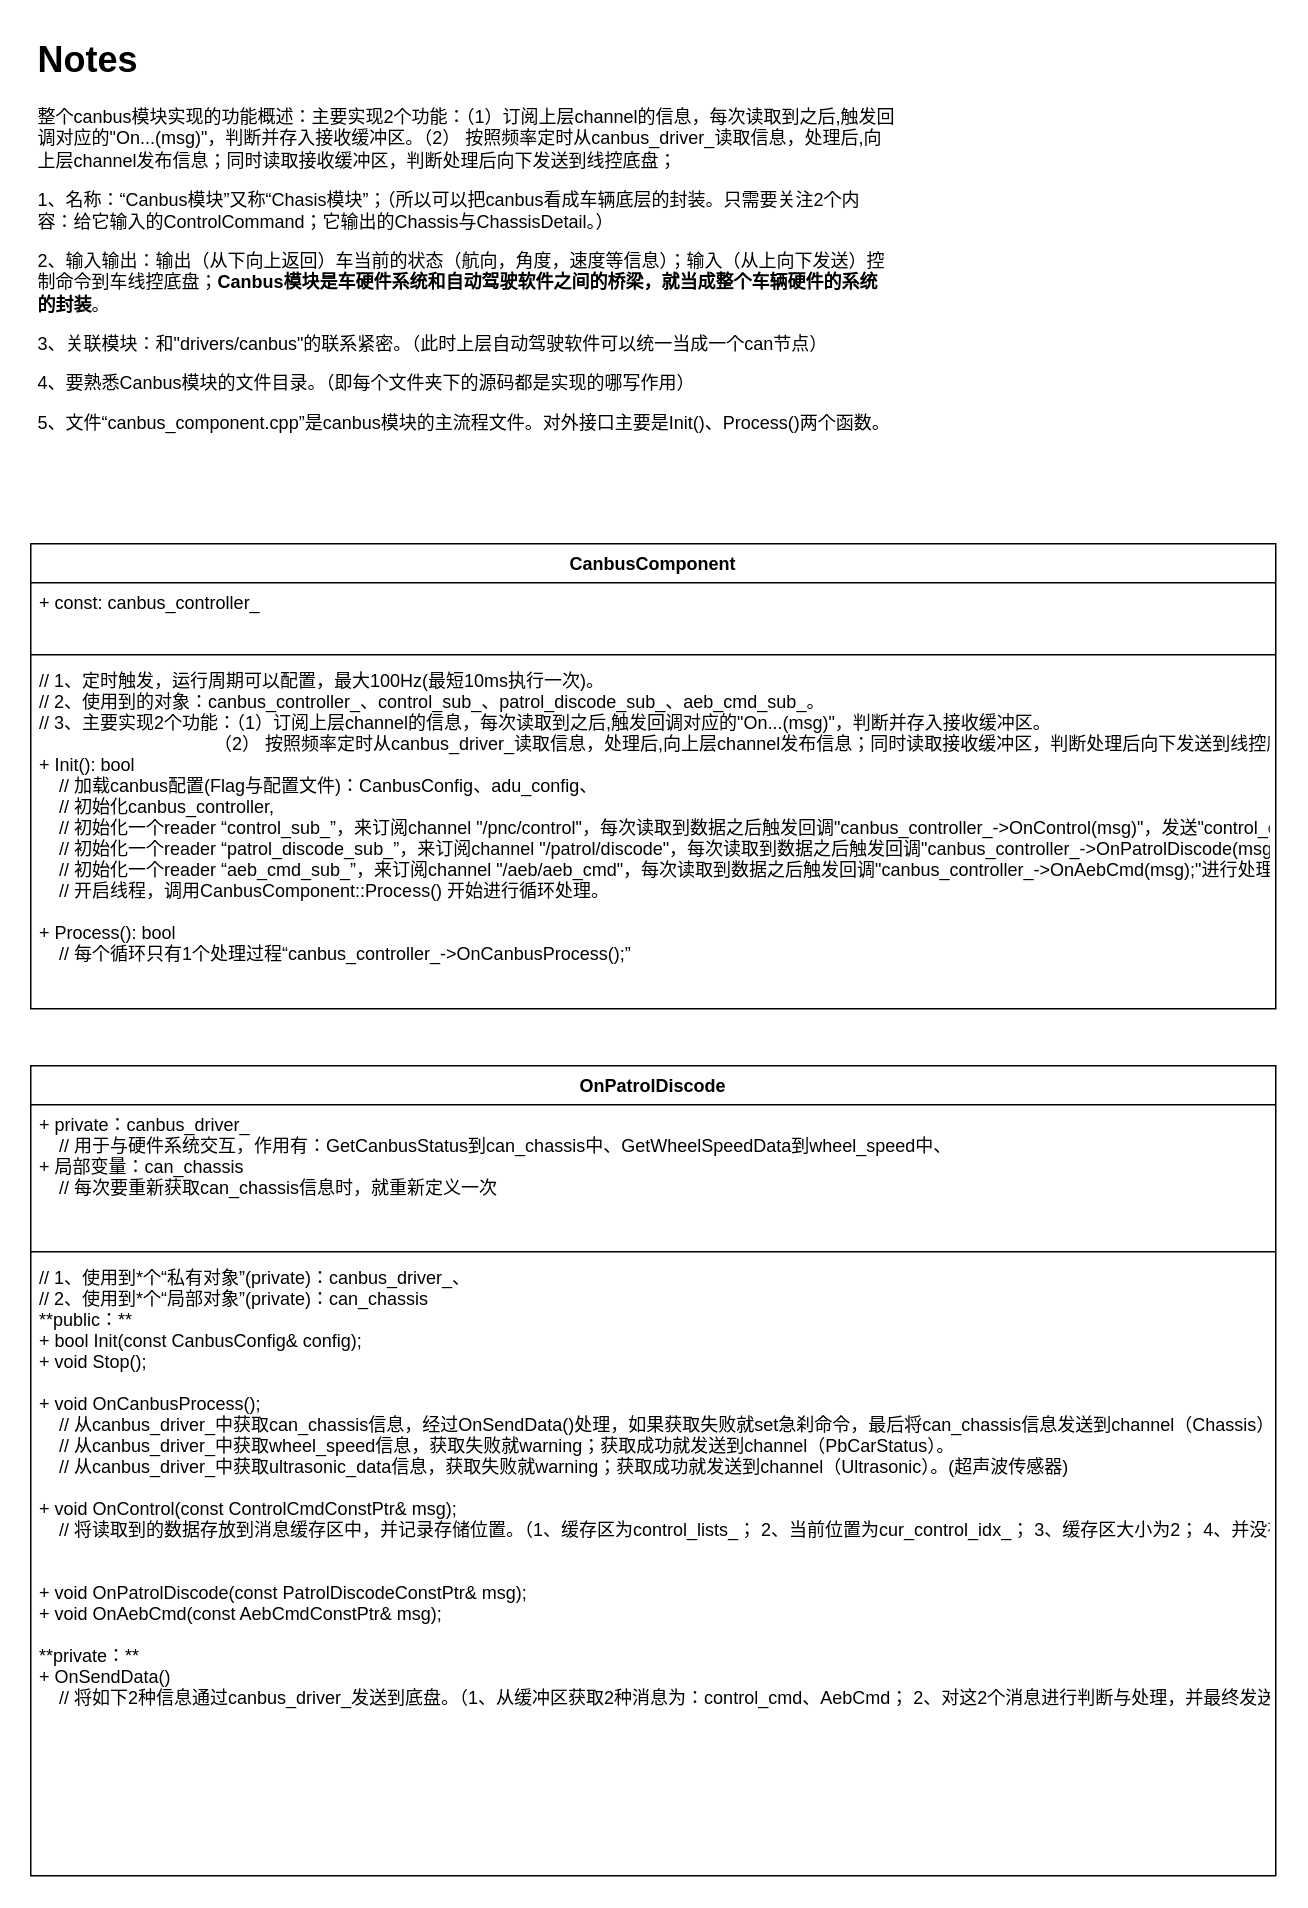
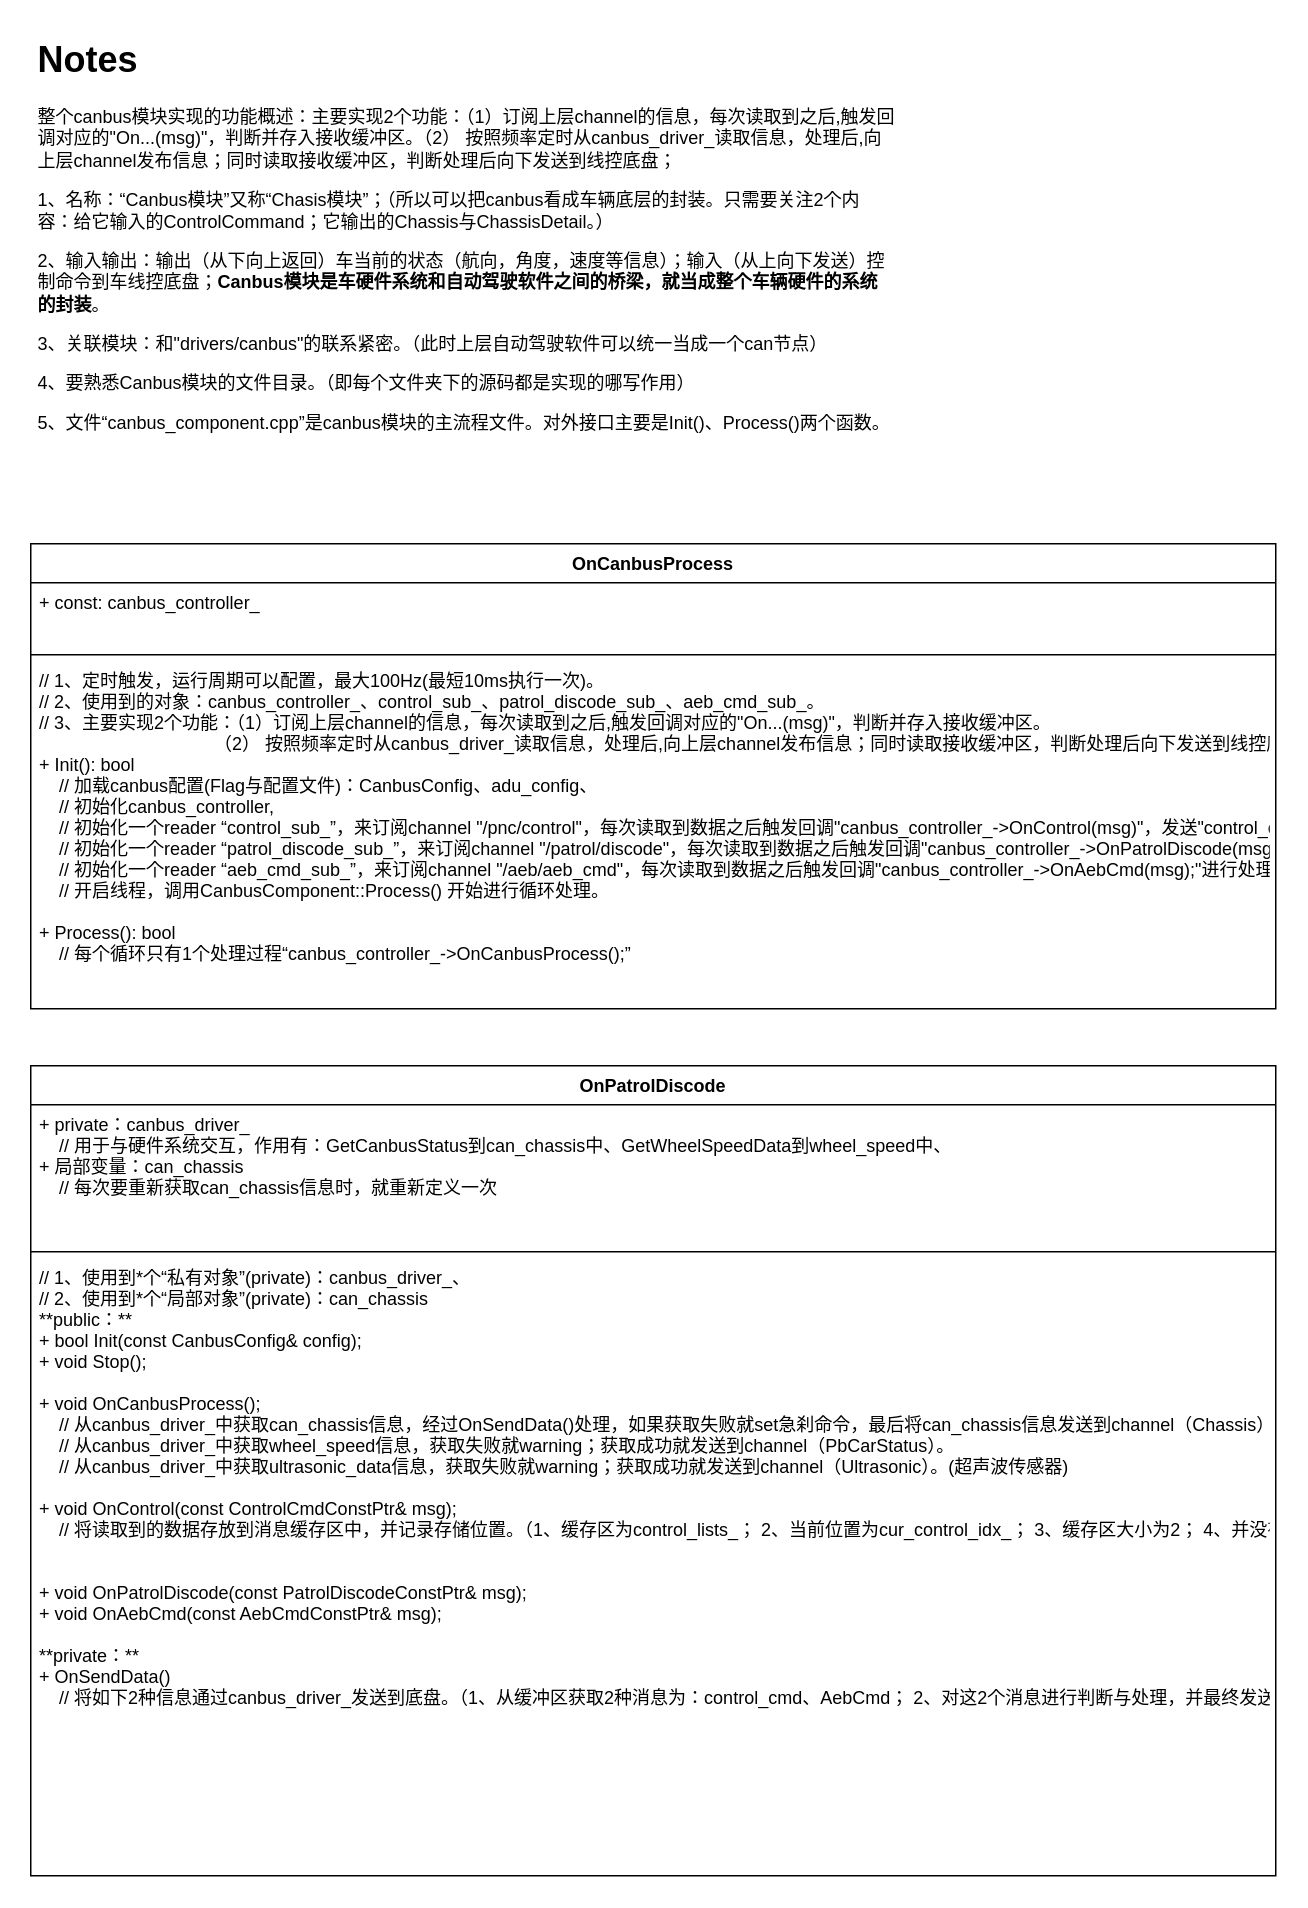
  <mxCell id="0" />
  <mxCell id="1" parent="0" />
  <mxCell id="2" value="&lt;h1&gt;Notes&lt;/h1&gt;&lt;div&gt;整个canbus模块实现的功能概述：主要实现2个功能：（1）订阅上层channel的信息，每次读取到之后,触发回调对应的&quot;On...(msg)&quot;，判断并存入接收缓冲区。（2）       按照频率定时从canbus_driver_读取信息，处理后,向上层channel发布信息；同时读取接收缓冲区，判断处理后向下发送到线控底盘；&lt;/div&gt;&lt;p&gt;1、名称：“Canbus模块”又称“Chasis模块”；（所以可以把canbus看成车辆底层的封装。只需要关注2个内容：给它输入的ControlCommand；它输出的Chassis与ChassisDetail。）&lt;/p&gt;&lt;p&gt;2、输入输出：输出（从下向上返回）车当前的状态（航向，角度，速度等信息）；输入（从上向下发送）控制命令到车线控底盘；&lt;b&gt;Canbus模块是车硬件系统和自动驾驶软件之间的桥梁，就当成整个车辆硬件的系统的封装&lt;/b&gt;。&lt;/p&gt;&lt;p&gt;3、关联模块：和&quot;drivers/canbus&quot;的联系紧密。（此时上层自动驾驶软件可以统一当成一个can节点）&lt;/p&gt;&lt;p&gt;4、要熟悉Canbus模块的文件目录。（即每个文件夹下的源码都是实现的哪写作用）&lt;/p&gt;&lt;p&gt;5、文件“canbus_component.cpp”是canbus模块的主流程文件。对外接口主要是Init()、Process()两个函数。&lt;br&gt;&lt;/p&gt;" style="text;html=1;strokeColor=none;fillColor=none;spacing=5;spacingTop=-20;whiteSpace=wrap;overflow=hidden;rounded=0;" vertex="1" parent="1"><mxGeometry x="20" y="20" width="580" height="310" as="geometry" /></mxCell>
- <mxCell id="3" value="CanbusComponent&#10;&#10;" style="swimlane;fontStyle=1;align=center;verticalAlign=top;childLayout=stackLayout;horizontal=1;startSize=26;horizontalStack=0;resizeParent=1;resizeParentMax=0;resizeLast=0;collapsible=1;marginBottom=0;" vertex="1" parent="1"><mxGeometry x="20" y="362" width="830" height="310" as="geometry" /></mxCell>
+ <mxCell id="3" value="OnCanbusProcess&#10;&#10;" style="swimlane;fontStyle=1;align=center;verticalAlign=top;childLayout=stackLayout;horizontal=1;startSize=26;horizontalStack=0;resizeParent=1;resizeParentMax=0;resizeLast=0;collapsible=1;marginBottom=0;" vertex="1" parent="1"><mxGeometry x="20" y="362" width="830" height="310" as="geometry" /></mxCell>
  <mxCell id="4" value="+ const: canbus_controller_" style="text;strokeColor=none;fillColor=none;align=left;verticalAlign=top;spacingLeft=4;spacingRight=4;overflow=hidden;rotatable=0;points=[[0,0.5],[1,0.5]];portConstraint=eastwest;" vertex="1" parent="3"><mxGeometry y="26" width="830" height="44" as="geometry" /></mxCell>
  <mxCell id="5" value="" style="line;strokeWidth=1;fillColor=none;align=left;verticalAlign=middle;spacingTop=-1;spacingLeft=3;spacingRight=3;rotatable=0;labelPosition=right;points=[];portConstraint=eastwest;" vertex="1" parent="3"><mxGeometry y="70" width="830" height="8" as="geometry" /></mxCell>
  <mxCell id="6" value="// 1、定时触发，运行周期可以配置，最大100Hz(最短10ms执行一次)。&#10;// 2、使用到的对象：canbus_controller_、control_sub_、patrol_discode_sub_、aeb_cmd_sub_。&#10;// 3、主要实现2个功能：（1）订阅上层channel的信息，每次读取到之后,触发回调对应的&quot;On...(msg)&quot;，判断并存入接收缓冲区。&#10;                                   （2）       按照频率定时从canbus_driver_读取信息，处理后,向上层channel发布信息；同时读取接收缓冲区，判断处理后向下发送到线控底盘；&#10;+ Init(): bool&#10;    // 加载canbus配置(Flag与配置文件)：CanbusConfig、adu_config、&#10;    // 初始化canbus_controller,&#10;    // 初始化一个reader “control_sub_”，来订阅channel &quot;/pnc/control&quot;，每次读取到数据之后触发回调&quot;canbus_controller_-&gt;OnControl(msg)&quot;，发送&quot;control_command&quot;到线控底盘。 &#10;    // 初始化一个reader “patrol_discode_sub_”，来订阅channel &quot;/patrol/discode&quot;，每次读取到数据之后触发回调&quot;canbus_controller_-&gt;OnPatrolDiscode(msg);&quot;进行处理。&#10;    // 初始化一个reader “aeb_cmd_sub_”，来订阅channel &quot;/aeb/aeb_cmd&quot;，每次读取到数据之后触发回调&quot;canbus_controller_-&gt;OnAebCmd(msg);&quot;进行处理。&#10;    // 开启线程，调用CanbusComponent::Process() 开始进行循环处理。&#10;&#10;+ Process(): bool&#10;    // 每个循环只有1个处理过程“canbus_controller_-&gt;OnCanbusProcess();”&#10;" style="text;strokeColor=none;fillColor=none;align=left;verticalAlign=top;spacingLeft=4;spacingRight=4;overflow=hidden;rotatable=0;points=[[0,0.5],[1,0.5]];portConstraint=eastwest;" vertex="1" parent="3"><mxGeometry y="78" width="830" height="232" as="geometry" /></mxCell>
  <mxCell id="7" value="OnPatrolDiscode" style="swimlane;fontStyle=1;align=center;verticalAlign=top;childLayout=stackLayout;horizontal=1;startSize=26;horizontalStack=0;resizeParent=1;resizeParentMax=0;resizeLast=0;collapsible=1;marginBottom=0;" vertex="1" parent="1"><mxGeometry x="20" y="710" width="830" height="540" as="geometry" /></mxCell>
  <mxCell id="8" value="+ private：canbus_driver_&#10;    // 用于与硬件系统交互，作用有：GetCanbusStatus到can_chassis中、GetWheelSpeedData到wheel_speed中、&#10;+ 局部变量：can_chassis&#10;    // 每次要重新获取can_chassis信息时，就重新定义一次&#10;" style="text;strokeColor=none;fillColor=none;align=left;verticalAlign=top;spacingLeft=4;spacingRight=4;overflow=hidden;rotatable=0;points=[[0,0.5],[1,0.5]];portConstraint=eastwest;" vertex="1" parent="7"><mxGeometry y="26" width="830" height="94" as="geometry" /></mxCell>
  <mxCell id="9" value="" style="line;strokeWidth=1;fillColor=none;align=left;verticalAlign=middle;spacingTop=-1;spacingLeft=3;spacingRight=3;rotatable=0;labelPosition=right;points=[];portConstraint=eastwest;" vertex="1" parent="7"><mxGeometry y="120" width="830" height="8" as="geometry" /></mxCell>
  <mxCell id="10" value="// 1、使用到*个“私有对象”(private)：canbus_driver_、&#10;// 2、使用到*个“局部对象”(private)：can_chassis&#10;**public：**&#10;+ bool Init(const CanbusConfig&amp; config);&#10;+ void Stop();&#10;&#10;+ void OnCanbusProcess();&#10;    // 从canbus_driver_中获取can_chassis信息，经过OnSendData()处理，如果获取失败就set急刹命令，最后将can_chassis信息发送到channel（Chassis）;&#10;    // 从canbus_driver_中获取wheel_speed信息，获取失败就warning；获取成功就发送到channel（PbCarStatus）。&#10;    // 从canbus_driver_中获取ultrasonic_data信息，获取失败就warning；获取成功就发送到channel（Ultrasonic）。(超声波传感器)&#10;    &#10;+ void OnControl(const ControlCmdConstPtr&amp; msg);&#10;    // 将读取到的数据存放到消息缓存区中，并记录存储位置。（1、缓存区为control_lists_； 2、当前位置为cur_control_idx_； 3、缓存区大小为2； 4、并没有立即转发？）&#10;&#10;    &#10;+ void OnPatrolDiscode(const PatrolDiscodeConstPtr&amp; msg);&#10;+ void OnAebCmd(const AebCmdConstPtr&amp; msg);&#10;&#10;**private：**&#10;+ OnSendData()&#10;    // 将如下2种信息通过canbus_driver_发送到底盘。（1、从缓冲区获取2种消息为：control_cmd、AebCmd； 2、对这2个消息进行判断与处理，并最终发送到底盘）。&#10;" style="text;strokeColor=none;fillColor=none;align=left;verticalAlign=top;spacingLeft=4;spacingRight=4;overflow=hidden;rotatable=0;points=[[0,0.5],[1,0.5]];portConstraint=eastwest;" vertex="1" parent="7"><mxGeometry y="128" width="830" height="412" as="geometry" /></mxCell>
